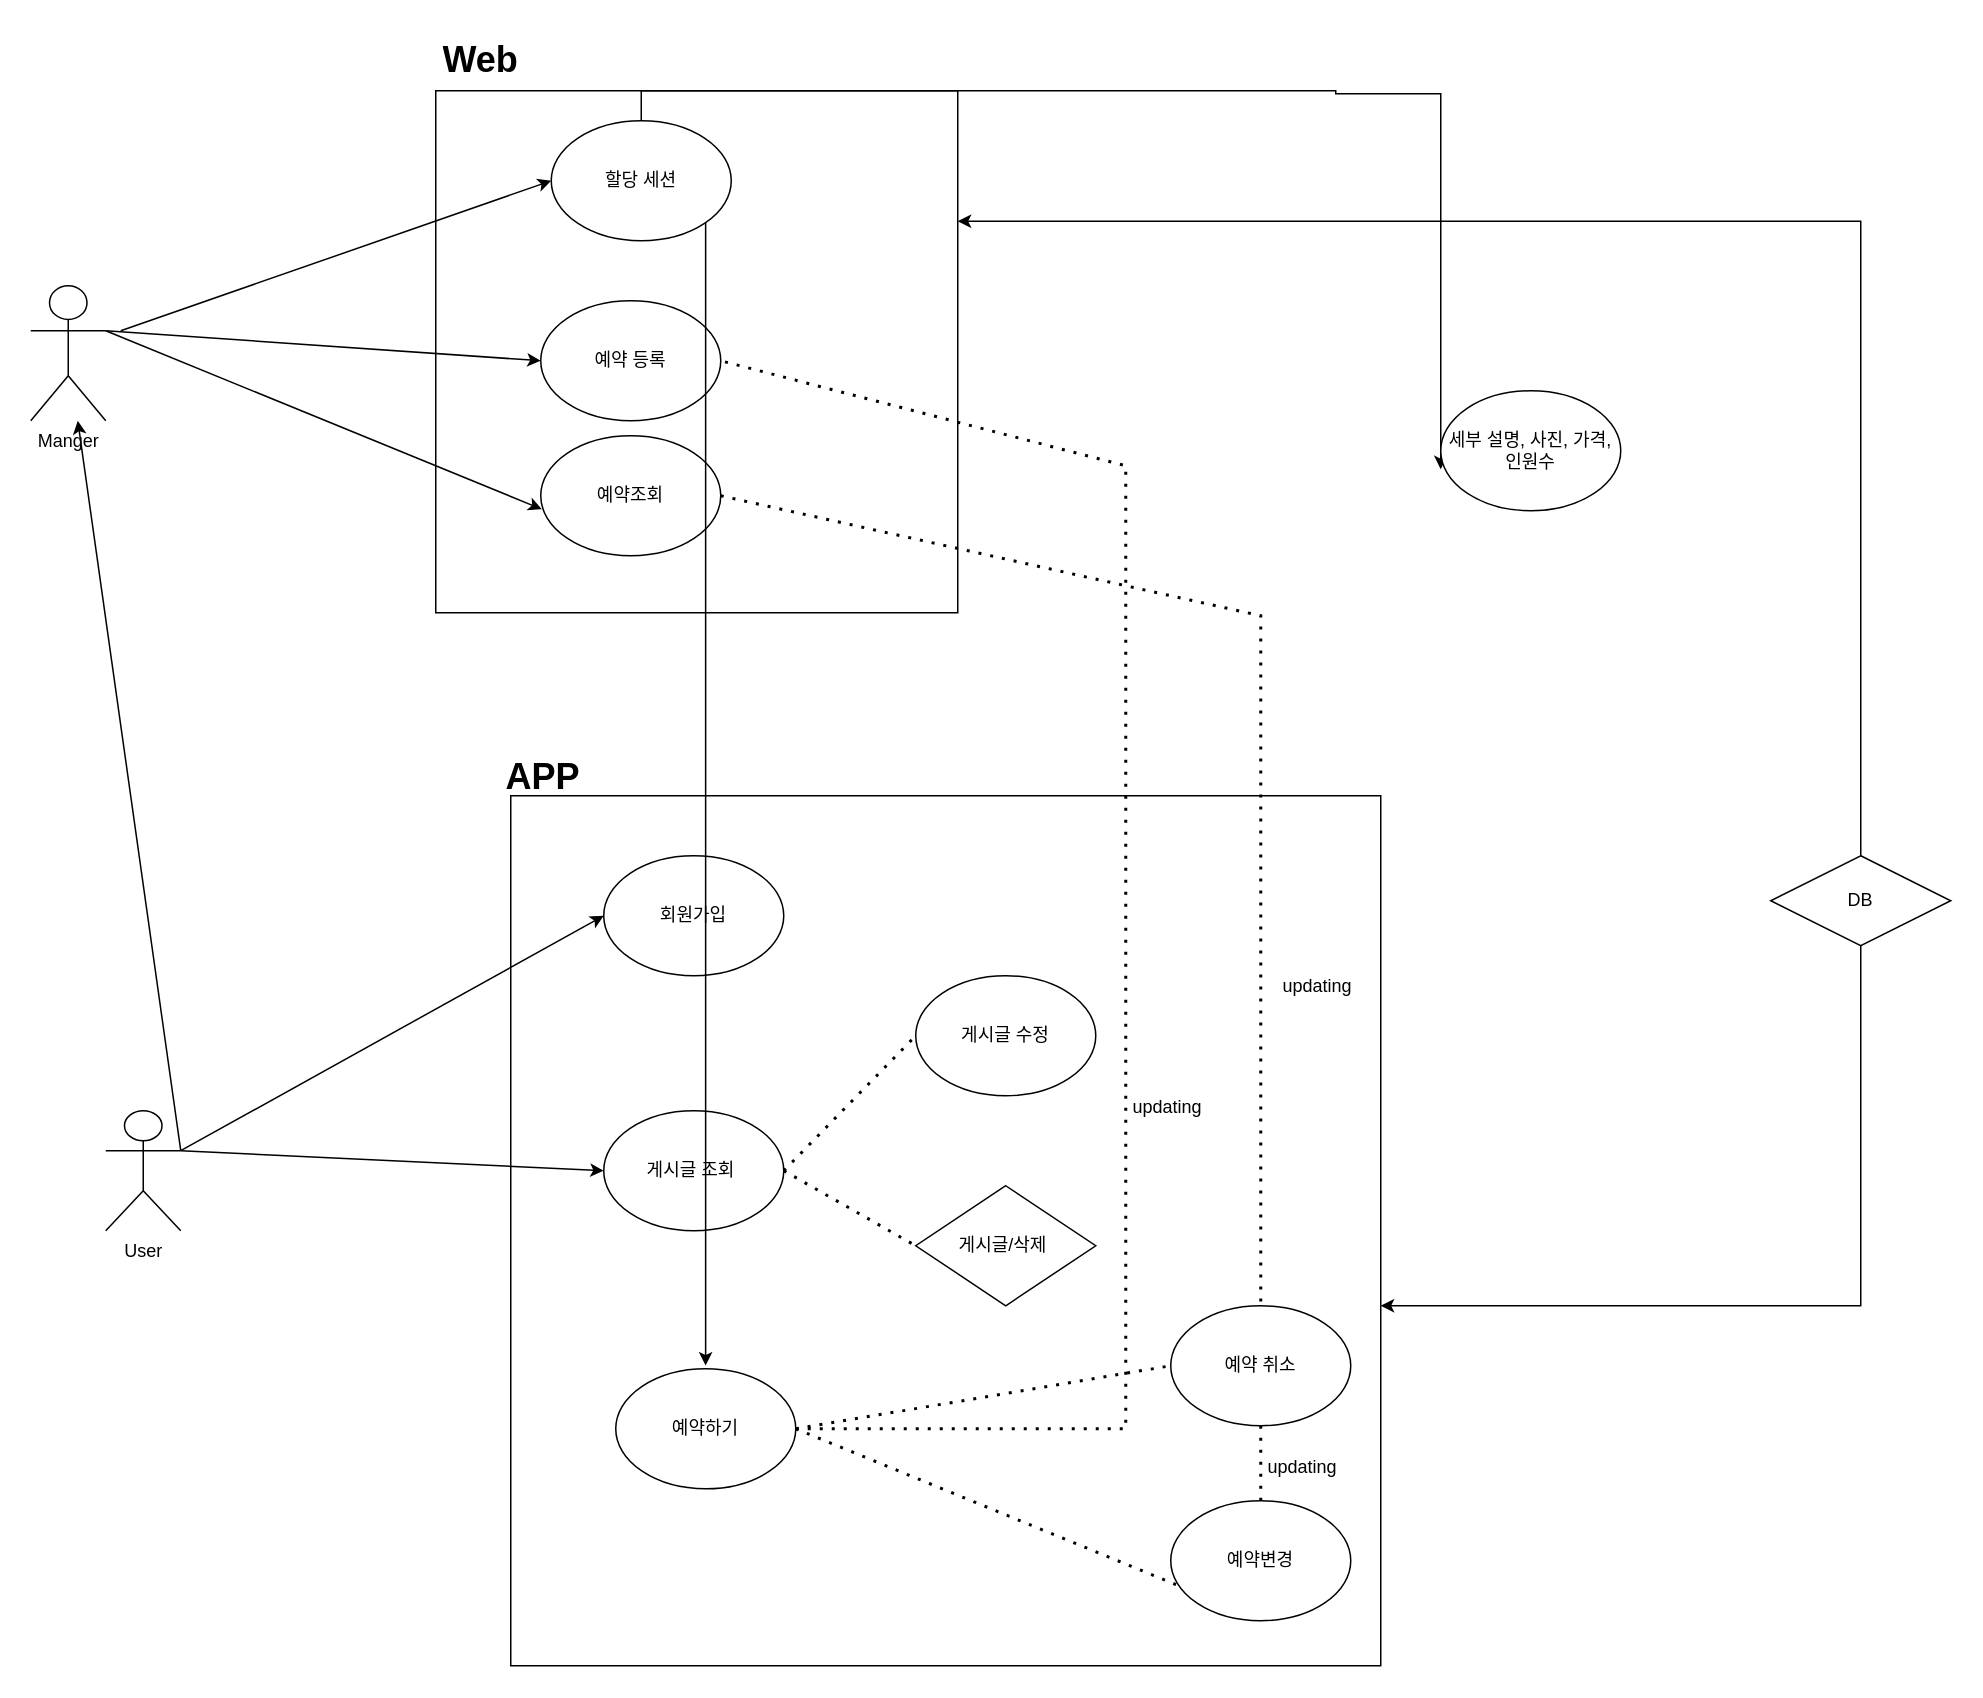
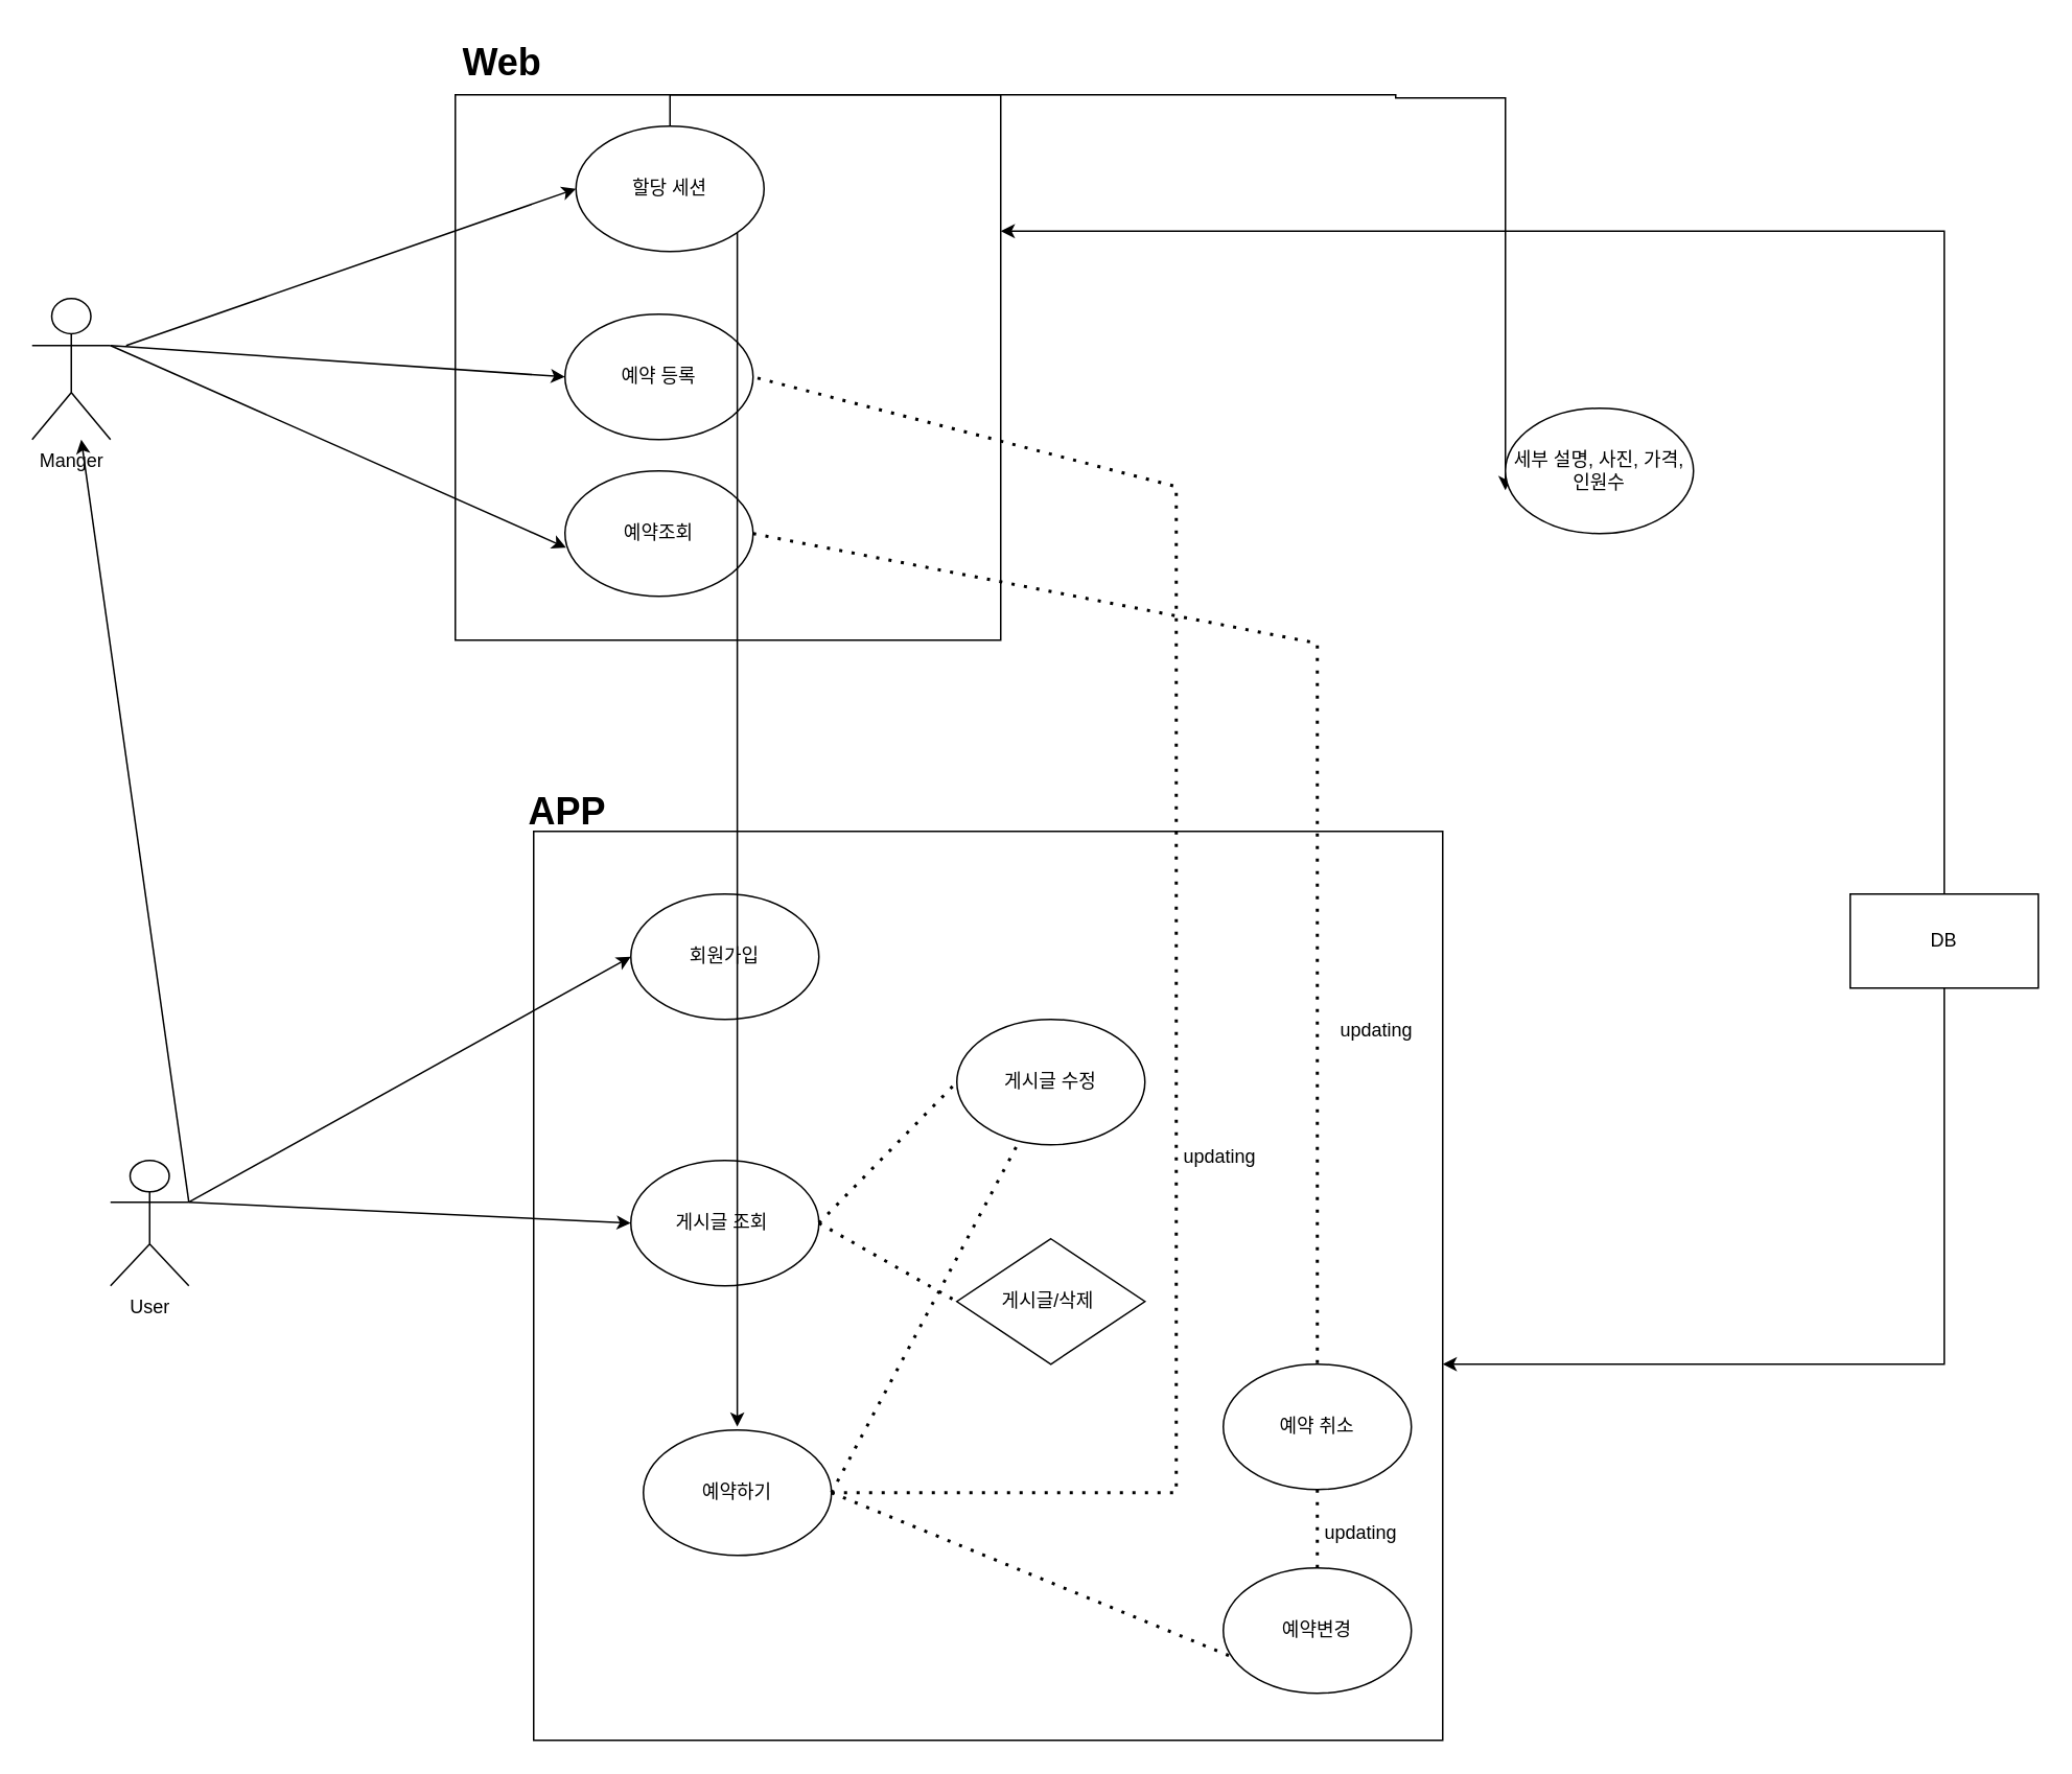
  <mxCell id="0" />
  <mxCell id="1" parent="0" />
  <mxCell id="2" value="User&lt;br&gt;" style="shape=umlActor;verticalLabelPosition=bottom;verticalAlign=top;html=1;outlineConnect=0;" vertex="1" parent="1"><mxGeometry x="70" y="740" width="50" height="80" as="geometry" /></mxCell>
  <mxCell id="3" value="" style="whiteSpace=wrap;html=1;aspect=fixed;" vertex="1" parent="1"><mxGeometry x="340" y="530" width="580" height="580" as="geometry" /></mxCell>
  <mxCell id="4" value="Manger&lt;br&gt;" style="shape=umlActor;verticalLabelPosition=bottom;verticalAlign=top;html=1;outlineConnect=0;" vertex="1" parent="1"><mxGeometry x="20" y="190" width="50" height="90" as="geometry" /></mxCell>
  <mxCell id="5" value="예약하기" style="ellipse;whiteSpace=wrap;html=1;rotation=0;" vertex="1" parent="1"><mxGeometry x="410" y="912" width="120" height="80" as="geometry" /></mxCell>
- <mxCell id="6" value="" style="endArrow=none;dashed=1;html=1;dashPattern=1 3;strokeWidth=2;rounded=0;entryX=0;entryY=0.5;entryDx=0;entryDy=0;exitX=1;exitY=0.5;exitDx=0;exitDy=0;" edge="1" parent="1" source="5" target="7"><mxGeometry width="50" height="50" relative="1" as="geometry"><mxPoint x="530" y="920" as="sourcePoint" /><mxPoint x="580" y="870" as="targetPoint" /></mxGeometry></mxCell>
+ <mxCell id="6" value="" style="endArrow=none;dashed=1;html=1;dashPattern=1 3;strokeWidth=2;rounded=0;exitX=1;exitY=0.5;exitDx=0;exitDy=0;" edge="1" parent="1" source="5" target="12"><mxGeometry width="50" height="50" relative="1" as="geometry"><mxPoint x="530" y="920" as="sourcePoint" /><mxPoint x="580" y="870" as="targetPoint" /></mxGeometry></mxCell>
  <mxCell id="7" value="예약 취소" style="ellipse;whiteSpace=wrap;html=1;" vertex="1" parent="1"><mxGeometry x="780" y="870" width="120" height="80" as="geometry" /></mxCell>
  <mxCell id="8" value="예약변경" style="ellipse;whiteSpace=wrap;html=1;" vertex="1" parent="1"><mxGeometry x="780" y="1000" width="120" height="80" as="geometry" /></mxCell>
  <mxCell id="9" value="" style="endArrow=none;dashed=1;html=1;dashPattern=1 3;strokeWidth=2;rounded=0;entryX=0.044;entryY=0.708;entryDx=0;entryDy=0;entryPerimeter=0;exitX=1;exitY=0.5;exitDx=0;exitDy=0;" edge="1" parent="1" source="5" target="8"><mxGeometry width="50" height="50" relative="1" as="geometry"><mxPoint x="540" y="930" as="sourcePoint" /><mxPoint x="590" y="880" as="targetPoint" /></mxGeometry></mxCell>
  <mxCell id="10" value="" style="endArrow=classic;html=1;rounded=0;exitX=1;exitY=0.333;exitDx=0;exitDy=0;exitPerimeter=0;" edge="1" parent="1" source="2" target="4"><mxGeometry width="50" height="50" relative="1" as="geometry"><mxPoint x="220" y="979.998" as="sourcePoint" /><mxPoint x="410" y="1006.51" as="targetPoint" /></mxGeometry></mxCell>
  <mxCell id="11" value="게시글 조회&amp;nbsp;" style="ellipse;whiteSpace=wrap;html=1;rotation=0;" vertex="1" parent="1"><mxGeometry x="402" y="740" width="120" height="80" as="geometry" /></mxCell>
  <mxCell id="12" value="게시글 수정" style="ellipse;whiteSpace=wrap;html=1;" vertex="1" parent="1"><mxGeometry x="610" y="650" width="120" height="80" as="geometry" /></mxCell>
  <mxCell id="13" value="게시글/삭제&amp;nbsp;" style="rhombus;whiteSpace=wrap;html=1;" vertex="1" parent="1"><mxGeometry x="610" y="790" width="120" height="80" as="geometry" /></mxCell>
  <mxCell id="14" value="" style="endArrow=none;dashed=1;html=1;dashPattern=1 3;strokeWidth=2;rounded=0;entryX=0;entryY=0.5;entryDx=0;entryDy=0;exitX=1;exitY=0.5;exitDx=0;exitDy=0;" edge="1" parent="1" source="11" target="12"><mxGeometry width="50" height="50" relative="1" as="geometry"><mxPoint x="530" y="820" as="sourcePoint" /><mxPoint x="720" y="740" as="targetPoint" /></mxGeometry></mxCell>
  <mxCell id="15" value="" style="endArrow=none;dashed=1;html=1;dashPattern=1 3;strokeWidth=2;rounded=0;entryX=0;entryY=0.5;entryDx=0;entryDy=0;exitX=1;exitY=0.5;exitDx=0;exitDy=0;" edge="1" parent="1" source="11" target="13"><mxGeometry width="50" height="50" relative="1" as="geometry"><mxPoint x="540" y="830" as="sourcePoint" /><mxPoint x="630" y="715" as="targetPoint" /></mxGeometry></mxCell>
  <mxCell id="16" value="&lt;h1&gt;APP&lt;/h1&gt;" style="text;html=1;strokeColor=none;fillColor=none;spacing=5;spacingTop=-20;whiteSpace=wrap;overflow=hidden;rounded=0;" vertex="1" parent="1"><mxGeometry x="332" y="498" width="190" height="60" as="geometry" /></mxCell>
  <mxCell id="17" value="" style="endArrow=classic;html=1;rounded=0;entryX=0;entryY=0.5;entryDx=0;entryDy=0;exitX=1;exitY=0.333;exitDx=0;exitDy=0;exitPerimeter=0;" edge="1" parent="1" source="2" target="11"><mxGeometry width="50" height="50" relative="1" as="geometry"><mxPoint x="170" y="730" as="sourcePoint" /><mxPoint x="419.28" y="839.36" as="targetPoint" /></mxGeometry></mxCell>
  <mxCell id="18" value="" style="whiteSpace=wrap;html=1;aspect=fixed;" vertex="1" parent="1"><mxGeometry x="290" y="60" width="348" height="348" as="geometry" /></mxCell>
  <mxCell id="19" value="&lt;h1&gt;Web&lt;/h1&gt;" style="text;html=1;strokeColor=none;fillColor=none;spacing=5;spacingTop=-20;whiteSpace=wrap;overflow=hidden;rounded=0;" vertex="1" parent="1"><mxGeometry x="290" y="20" width="190" height="60" as="geometry" /></mxCell>
  <mxCell id="20" value="" style="endArrow=classic;html=1;rounded=0;entryX=0;entryY=0.5;entryDx=0;entryDy=0;exitX=1;exitY=0.333;exitDx=0;exitDy=0;exitPerimeter=0;" edge="1" parent="1" source="4" target="21"><mxGeometry width="50" height="50" relative="1" as="geometry"><mxPoint x="180" y="520" as="sourcePoint" /><mxPoint x="180" y="300" as="targetPoint" /><Array as="points" /></mxGeometry></mxCell>
  <mxCell id="21" value="예약 등록" style="ellipse;whiteSpace=wrap;html=1;" vertex="1" parent="1"><mxGeometry x="360" y="200" width="120" height="80" as="geometry" /></mxCell>
  <mxCell id="22" value="" style="endArrow=none;dashed=1;html=1;dashPattern=1 3;strokeWidth=2;rounded=0;entryX=1;entryY=0.5;entryDx=0;entryDy=0;exitX=1;exitY=0.5;exitDx=0;exitDy=0;" edge="1" parent="1" source="5" target="21"><mxGeometry width="50" height="50" relative="1" as="geometry"><mxPoint x="560" y="650" as="sourcePoint" /><mxPoint x="610" y="600" as="targetPoint" /><Array as="points"><mxPoint x="750" y="952" /><mxPoint x="750" y="870" /><mxPoint x="750" y="770" /><mxPoint x="750" y="610" /><mxPoint x="750" y="480" /><mxPoint x="750" y="310" /></Array></mxGeometry></mxCell>
  <mxCell id="23" value="&lt;h1&gt;&lt;br&gt;&lt;/h1&gt;&lt;div&gt;updating&lt;/div&gt;" style="text;html=1;strokeColor=none;fillColor=none;spacing=5;spacingTop=-20;whiteSpace=wrap;overflow=hidden;rounded=0;" vertex="1" parent="1"><mxGeometry x="750" y="680" width="218" height="72" as="geometry" /></mxCell>
  <mxCell id="24" value="" style="endArrow=none;dashed=1;html=1;dashPattern=1 3;strokeWidth=2;rounded=0;exitX=1;exitY=0.5;exitDx=0;exitDy=0;entryX=0.5;entryY=0;entryDx=0;entryDy=0;" edge="1" parent="1" source="28" target="7"><mxGeometry width="50" height="50" relative="1" as="geometry"><mxPoint x="526" y="620" as="sourcePoint" /><mxPoint x="610" y="600" as="targetPoint" /><Array as="points"><mxPoint x="840" y="410" /><mxPoint x="840" y="620" /></Array></mxGeometry></mxCell>
  <mxCell id="25" value="&lt;h1&gt;&lt;br&gt;&lt;/h1&gt;&lt;div&gt;updating&lt;/div&gt;" style="text;html=1;strokeColor=none;fillColor=none;spacing=5;spacingTop=-20;whiteSpace=wrap;overflow=hidden;rounded=0;" vertex="1" parent="1"><mxGeometry x="850" y="599" width="218" height="72" as="geometry" /></mxCell>
  <mxCell id="26" value="&lt;h1&gt;&lt;br&gt;&lt;/h1&gt;&lt;div&gt;updating&lt;/div&gt;" style="text;html=1;strokeColor=none;fillColor=none;spacing=5;spacingTop=-20;whiteSpace=wrap;overflow=hidden;rounded=0;" vertex="1" parent="1"><mxGeometry x="840" y="920" width="218" height="72" as="geometry" /></mxCell>
  <mxCell id="27" value="" style="endArrow=none;dashed=1;html=1;dashPattern=1 3;strokeWidth=2;rounded=0;" edge="1" parent="1" source="8"><mxGeometry width="50" height="50" relative="1" as="geometry"><mxPoint x="790" y="1000" as="sourcePoint" /><mxPoint x="840" y="950" as="targetPoint" /></mxGeometry></mxCell>
- <mxCell id="28" value="예약조회" style="ellipse;whiteSpace=wrap;html=1;" vertex="1" parent="1"><mxGeometry x="360" y="290" width="120" height="80" as="geometry" /></mxCell>
+ <mxCell id="28" value="예약조회" style="ellipse;whiteSpace=wrap;html=1;" vertex="1" parent="1"><mxGeometry x="360" y="300" width="120" height="80" as="geometry" /></mxCell>
  <mxCell id="29" value="" style="endArrow=classic;html=1;rounded=0;entryX=0.006;entryY=0.612;entryDx=0;entryDy=0;entryPerimeter=0;exitX=1;exitY=0.333;exitDx=0;exitDy=0;exitPerimeter=0;" edge="1" parent="1" source="4" target="28"><mxGeometry width="50" height="50" relative="1" as="geometry"><mxPoint x="170" y="550" as="sourcePoint" /><mxPoint x="364" y="250" as="targetPoint" /><Array as="points" /></mxGeometry></mxCell>
  <mxCell id="30" value="회원가입" style="ellipse;whiteSpace=wrap;html=1;rotation=0;" vertex="1" parent="1"><mxGeometry x="402" y="570" width="120" height="80" as="geometry" /></mxCell>
  <mxCell id="31" value="" style="endArrow=classic;html=1;rounded=0;entryX=0;entryY=0.5;entryDx=0;entryDy=0;exitX=1;exitY=0.333;exitDx=0;exitDy=0;exitPerimeter=0;" edge="1" parent="1" source="2" target="30"><mxGeometry width="50" height="50" relative="1" as="geometry"><mxPoint x="160" y="656.667" as="sourcePoint" /><mxPoint x="402" y="680" as="targetPoint" /></mxGeometry></mxCell>
  <mxCell id="32" style="edgeStyle=orthogonalEdgeStyle;rounded=0;orthogonalLoop=1;jettySize=auto;html=1;exitX=0.5;exitY=0;exitDx=0;exitDy=0;entryX=1;entryY=0.25;entryDx=0;entryDy=0;" edge="1" parent="1" source="34" target="18"><mxGeometry relative="1" as="geometry"><mxPoint x="1200" y="450" as="targetPoint" /></mxGeometry></mxCell>
  <mxCell id="33" style="edgeStyle=orthogonalEdgeStyle;rounded=0;orthogonalLoop=1;jettySize=auto;html=1;" edge="1" parent="1" source="34" target="3"><mxGeometry relative="1" as="geometry"><Array as="points"><mxPoint x="1240" y="870" /></Array></mxGeometry></mxCell>
- <mxCell id="34" value="DB" style="rhombus;whiteSpace=wrap;html=1;" vertex="1" parent="1"><mxGeometry x="1180" y="570" width="120" height="60" as="geometry" /></mxCell>
+ <mxCell id="34" value="DB" style="rounded=0;whiteSpace=wrap;html=1;" vertex="1" parent="1"><mxGeometry x="1180" y="570" width="120" height="60" as="geometry" /></mxCell>
  <mxCell id="35" style="edgeStyle=orthogonalEdgeStyle;rounded=0;orthogonalLoop=1;jettySize=auto;html=1;entryX=0.224;entryY=0.655;entryDx=0;entryDy=0;entryPerimeter=0;" edge="1" parent="1" source="37" target="3"><mxGeometry relative="1" as="geometry"><Array as="points"><mxPoint x="470" y="910" /><mxPoint x="470" y="910" /></Array></mxGeometry></mxCell>
  <mxCell id="36" style="edgeStyle=orthogonalEdgeStyle;rounded=0;orthogonalLoop=1;jettySize=auto;html=1;entryX=0;entryY=0.654;entryDx=0;entryDy=0;entryPerimeter=0;" edge="1" parent="1" source="37" target="39"><mxGeometry relative="1" as="geometry"><Array as="points"><mxPoint x="427" y="60" /><mxPoint x="890" y="60" /><mxPoint x="890" y="62" /></Array></mxGeometry></mxCell>
  <mxCell id="37" value="할당 세션" style="ellipse;whiteSpace=wrap;html=1;" vertex="1" parent="1"><mxGeometry x="367" y="80" width="120" height="80" as="geometry" /></mxCell>
  <mxCell id="38" value="" style="endArrow=classic;html=1;rounded=0;entryX=0;entryY=0.5;entryDx=0;entryDy=0;" edge="1" parent="1" target="37"><mxGeometry width="50" height="50" relative="1" as="geometry"><mxPoint x="80" y="220" as="sourcePoint" /><mxPoint x="370" y="250" as="targetPoint" /><Array as="points" /></mxGeometry></mxCell>
  <mxCell id="39" value="세부 설명, 사진, 가격, 인원수" style="ellipse;whiteSpace=wrap;html=1;" vertex="1" parent="1"><mxGeometry x="960" width="120" height="80" as="geometry" y="260" /></mxCell>
